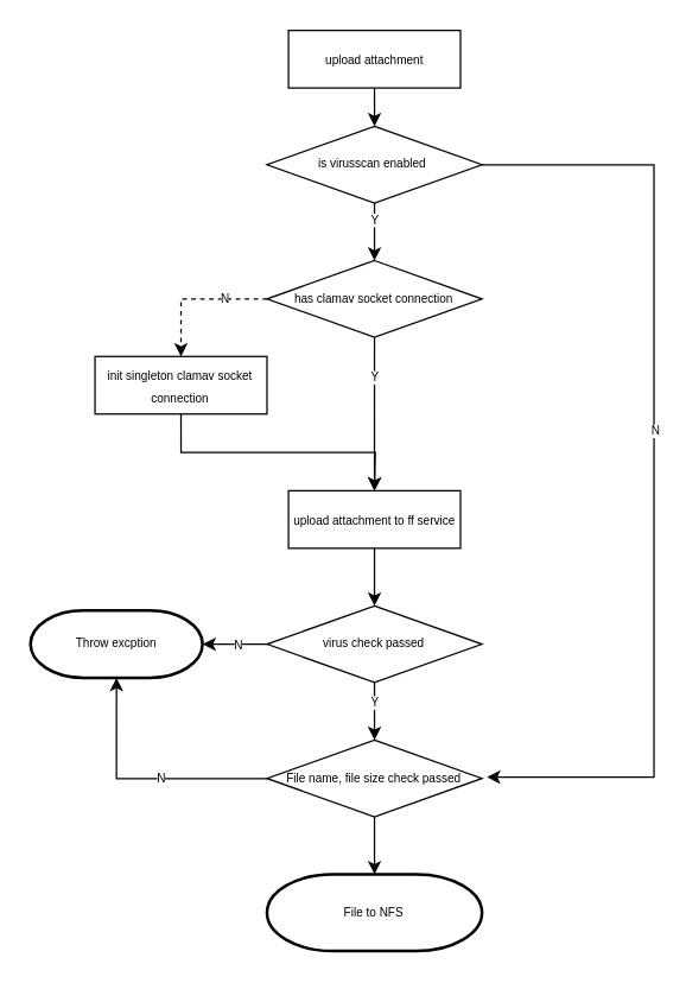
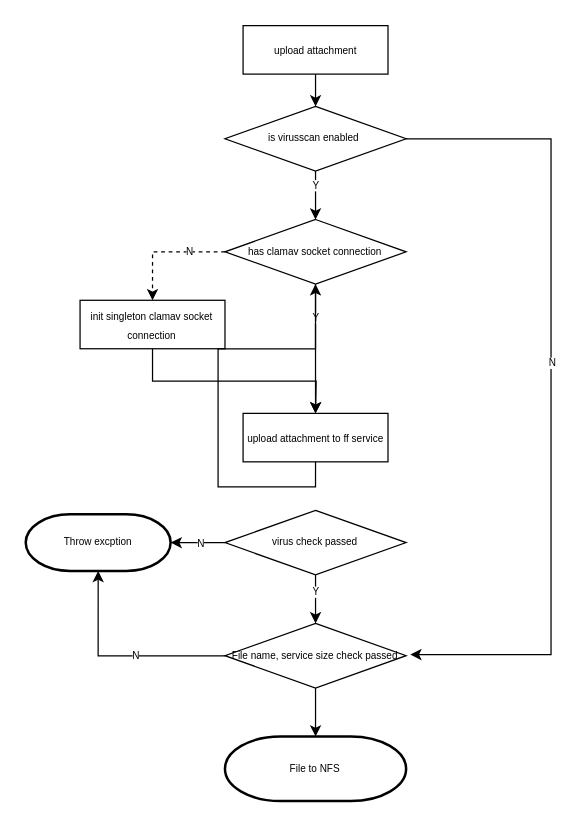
  <mxCell id="0" />
  <mxCell id="1" parent="0" />
  <mxCell id="2" value="&lt;font style=&quot;font-size: 8px;&quot;&gt;upload attachment&lt;/font&gt;" style="rounded=0;whiteSpace=wrap;html=1;" vertex="1" parent="1"><mxGeometry x="193.793" y="20" width="115.862" height="38.75" as="geometry" /></mxCell>
  <mxCell id="3" style="edgeStyle=orthogonalEdgeStyle;rounded=0;orthogonalLoop=1;jettySize=auto;html=1;exitX=0.5;exitY=1;exitDx=0;exitDy=0;entryX=0.5;entryY=0;entryDx=0;entryDy=0;fontSize=8;" edge="1" parent="1" source="5"><mxGeometry relative="1" as="geometry"><mxPoint x="251.724" y="175" as="targetPoint" /></mxGeometry></mxCell>
  <mxCell id="4" value="Y" style="edgeLabel;html=1;align=center;verticalAlign=middle;resizable=0;points=[];fontSize=8;" vertex="1" connectable="0" parent="3"><mxGeometry x="-0.676" relative="1" as="geometry"><mxPoint y="5" as="offset" /></mxGeometry></mxCell>
  <mxCell id="5" value="is virusscan enabled&amp;nbsp;" style="rhombus;whiteSpace=wrap;html=1;fontSize=8;" vertex="1" parent="1"><mxGeometry x="179.31" y="84.583" width="144.828" height="51.667" as="geometry" /></mxCell>
  <mxCell id="6" style="edgeStyle=orthogonalEdgeStyle;rounded=0;orthogonalLoop=1;jettySize=auto;html=1;exitX=0.5;exitY=1;exitDx=0;exitDy=0;fontSize=8;entryX=0.5;entryY=0;entryDx=0;entryDy=0;" edge="1" parent="1" source="2" target="5"><mxGeometry relative="1" as="geometry"><mxPoint x="251.448" y="84.583" as="targetPoint" /></mxGeometry></mxCell>
  <mxCell id="7" style="edgeStyle=orthogonalEdgeStyle;rounded=0;orthogonalLoop=1;jettySize=auto;html=1;exitX=0.5;exitY=1;exitDx=0;exitDy=0;fontSize=8;" edge="1" parent="1" source="8"><mxGeometry relative="1" as="geometry"><mxPoint x="251.724" y="330" as="targetPoint" /></mxGeometry></mxCell>
  <mxCell id="8" value="&lt;font style=&quot;font-size: 8px;&quot;&gt;init singleton&amp;nbsp;&lt;/font&gt;&lt;span style=&quot;font-size: 8px;&quot;&gt;clamav socket connection&lt;/span&gt;" style="rounded=0;whiteSpace=wrap;html=1;" vertex="1" parent="1"><mxGeometry x="63.448" y="239.583" width="115.862" height="38.75" as="geometry" /></mxCell>
  <mxCell id="9" style="edgeStyle=orthogonalEdgeStyle;rounded=0;orthogonalLoop=1;jettySize=auto;html=1;entryX=0.5;entryY=0;entryDx=0;entryDy=0;fontSize=8;exitX=0;exitY=0.5;exitDx=0;exitDy=0;dashed=1;" edge="1" parent="1" source="13" target="8"><mxGeometry relative="1" as="geometry" /></mxCell>
  <mxCell id="10" value="N" style="edgeLabel;html=1;align=center;verticalAlign=middle;resizable=0;points=[];fontSize=8;" vertex="1" connectable="0" parent="9"><mxGeometry x="-0.402" relative="1" as="geometry"><mxPoint as="offset" /></mxGeometry></mxCell>
  <mxCell id="11" style="edgeStyle=orthogonalEdgeStyle;rounded=0;orthogonalLoop=1;jettySize=auto;html=1;exitX=0.5;exitY=1;exitDx=0;exitDy=0;fontSize=8;" edge="1" parent="1" source="13"><mxGeometry relative="1" as="geometry"><mxPoint x="251.724" y="330" as="targetPoint" /></mxGeometry></mxCell>
  <mxCell id="12" value="Y" style="edgeLabel;html=1;align=center;verticalAlign=middle;resizable=0;points=[];fontSize=8;" vertex="1" connectable="0" parent="11"><mxGeometry x="-0.488" relative="1" as="geometry"><mxPoint as="offset" /></mxGeometry></mxCell>
  <mxCell id="13" value="has clamav socket connection" style="rhombus;whiteSpace=wrap;html=1;fontSize=8;" vertex="1" parent="1"><mxGeometry x="179.31" y="175" width="144.828" height="51.667" as="geometry" /></mxCell>
  <mxCell id="14" value="&lt;font style=&quot;font-size: 8px;&quot;&gt;upload attachment to ff service&lt;/font&gt;" style="rounded=0;whiteSpace=wrap;html=1;" vertex="1" parent="1"><mxGeometry x="193.793" y="330" width="115.862" height="38.75" as="geometry" /></mxCell>
  <mxCell id="15" style="edgeStyle=orthogonalEdgeStyle;rounded=0;orthogonalLoop=1;jettySize=auto;html=1;exitX=0.5;exitY=1;exitDx=0;exitDy=0;fontSize=8;" edge="1" parent="1" source="17"><mxGeometry relative="1" as="geometry"><mxPoint x="251.724" y="497.917" as="targetPoint" /></mxGeometry></mxCell>
  <mxCell id="16" value="Y" style="edgeLabel;html=1;align=center;verticalAlign=middle;resizable=0;points=[];fontSize=8;" vertex="1" connectable="0" parent="15"><mxGeometry x="-0.332" relative="1" as="geometry"><mxPoint as="offset" /></mxGeometry></mxCell>
  <mxCell id="17" value="virus check passed" style="rhombus;whiteSpace=wrap;html=1;fontSize=8;" vertex="1" parent="1"><mxGeometry x="179.31" y="407.5" width="144.828" height="51.667" as="geometry" /></mxCell>
- <mxCell id="18" style="edgeStyle=orthogonalEdgeStyle;rounded=0;orthogonalLoop=1;jettySize=auto;html=1;exitX=0.5;exitY=1;exitDx=0;exitDy=0;entryX=0.5;entryY=0;entryDx=0;entryDy=0;fontSize=8;" edge="1" parent="1" source="14" target="17"><mxGeometry relative="1" as="geometry" /></mxCell>
+ <mxCell id="18" style="edgeStyle=orthogonalEdgeStyle;rounded=0;orthogonalLoop=1;jettySize=auto;html=1;exitX=0.5;exitY=1;exitDx=0;exitDy=0;fontSize=8;" edge="1" parent="1" source="14" target="13"><mxGeometry relative="1" as="geometry" /></mxCell>
  <mxCell id="19" value="Throw excption" style="strokeWidth=2;html=1;shape=mxgraph.flowchart.terminator;whiteSpace=wrap;fontSize=8;" vertex="1" parent="1"><mxGeometry x="20" y="410.729" width="115.862" height="45.208" as="geometry" /></mxCell>
  <mxCell id="20" style="edgeStyle=orthogonalEdgeStyle;rounded=0;orthogonalLoop=1;jettySize=auto;html=1;fontSize=8;entryX=1;entryY=0.5;entryDx=0;entryDy=0;entryPerimeter=0;" edge="1" parent="1" source="17" target="19"><mxGeometry relative="1" as="geometry"><mxPoint x="425.517" y="433.333" as="targetPoint" /></mxGeometry></mxCell>
  <mxCell id="21" value="N" style="edgeLabel;html=1;align=center;verticalAlign=middle;resizable=0;points=[];fontSize=8;" vertex="1" connectable="0" parent="20"><mxGeometry x="-0.74" relative="1" as="geometry"><mxPoint x="-14" as="offset" /></mxGeometry></mxCell>
  <mxCell id="22" value="N" style="edgeStyle=orthogonalEdgeStyle;rounded=0;orthogonalLoop=1;jettySize=auto;html=1;entryX=0.5;entryY=1;entryDx=0;entryDy=0;entryPerimeter=0;fontSize=8;" edge="1" parent="1" source="23" target="19"><mxGeometry x="-0.167" relative="1" as="geometry"><mxPoint as="offset" /></mxGeometry></mxCell>
- <mxCell id="23" value="File name, file size check passed" style="rhombus;whiteSpace=wrap;html=1;fontSize=8;" vertex="1" parent="1"><mxGeometry x="179.31" y="497.917" width="144.828" height="51.667" as="geometry" /></mxCell>
+ <mxCell id="23" value="File name, service size check passed" style="rhombus;whiteSpace=wrap;html=1;fontSize=8;" vertex="1" parent="1"><mxGeometry x="179.31" y="497.917" width="144.828" height="51.667" as="geometry" /></mxCell>
  <mxCell id="24" style="edgeStyle=orthogonalEdgeStyle;rounded=0;orthogonalLoop=1;jettySize=auto;html=1;entryX=1.023;entryY=0.483;entryDx=0;entryDy=0;fontSize=8;entryPerimeter=0;" edge="1" parent="1" source="5" target="23"><mxGeometry relative="1" as="geometry"><mxPoint x="468.966" y="149.167" as="targetPoint" /><Array as="points"><mxPoint x="440" y="110.417" /><mxPoint x="440" y="522.458" /></Array></mxGeometry></mxCell>
  <mxCell id="25" value="N" style="edgeLabel;html=1;align=center;verticalAlign=middle;resizable=0;points=[];fontSize=8;" vertex="1" connectable="0" parent="24"><mxGeometry x="-0.079" relative="1" as="geometry"><mxPoint as="offset" /></mxGeometry></mxCell>
  <mxCell id="26" value="File to NFS" style="strokeWidth=2;html=1;shape=mxgraph.flowchart.terminator;whiteSpace=wrap;fontSize=8;" vertex="1" parent="1"><mxGeometry x="179.31" y="588.333" width="144.828" height="51.667" as="geometry" /></mxCell>
  <mxCell id="27" style="edgeStyle=orthogonalEdgeStyle;rounded=0;orthogonalLoop=1;jettySize=auto;html=1;exitX=0.5;exitY=1;exitDx=0;exitDy=0;entryX=0.5;entryY=0;entryDx=0;entryDy=0;entryPerimeter=0;fontSize=8;" edge="1" parent="1" source="23" target="26"><mxGeometry relative="1" as="geometry" /></mxCell>
